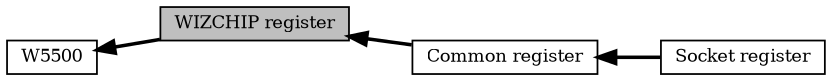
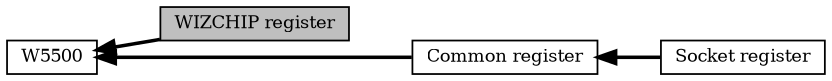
  digraph {
    fontname="DejaVu Serif"
    rankdir=LR
    node [color=black fillcolor=white fontname="DejaVu Serif" fontsize=10 shape=box style=filled]
    edge [dir=back fontname="DejaVu Serif" fontsize=10 labelfontname=Helvetica labelfontsize=10 shape=plaintext style=bold]
    n1 [height=0.2 label=W5500 width=0.4]
    n2 [fillcolor=grey75 fontcolor=black height=0.2 label="WIZCHIP register" width=0.4]
    n3 [height=0.2 label="Common register" width=0.4]
    n4 [height=0.2 label="Socket register" width=0.4]
    n1 -> n2
-   n2 -> n3
+   n1 -> n3
    n3 -> n4
  }
